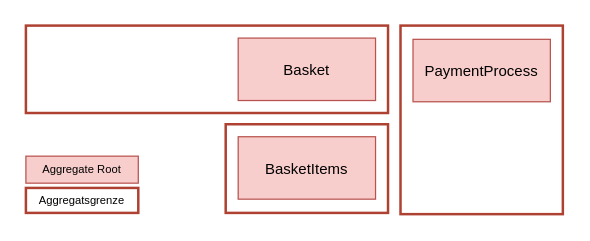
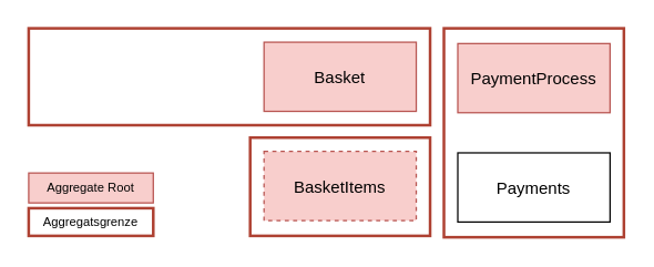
  <mxCell id="0" />
  <mxCell id="1" parent="0" />
  <mxCell id="2" value="" style="rounded=0;whiteSpace=wrap;html=1;fillColor=none;strokeColor=#ae4132;strokeWidth=2;" parent="1" vertex="1"><mxGeometry x="180" y="99" width="130" height="71" as="geometry" /></mxCell>
  <mxCell id="3" value="" style="rounded=0;whiteSpace=wrap;html=1;fillColor=none;strokeColor=#ae4132;strokeWidth=2;" parent="1" vertex="1"><mxGeometry x="320" y="20" width="130" height="151" as="geometry" /></mxCell>
  <mxCell id="4" value="" style="rounded=0;whiteSpace=wrap;html=1;fillColor=none;strokeColor=#ae4132;strokeWidth=2;" parent="1" vertex="1"><mxGeometry x="20" y="20" width="290" height="70" as="geometry" /></mxCell>
  <mxCell id="5" value="Basket" style="strokeColor=#b85450;fillColor=#f8cecc;" parent="1" vertex="1"><mxGeometry x="190" y="30" width="110" height="50" as="geometry" /></mxCell>
- <mxCell id="6" value="BasketItems" style="strokeColor=#b85450;fillColor=#f8cecc;" parent="1" vertex="1"><mxGeometry x="190" y="109" width="110" height="50" as="geometry" /></mxCell>
+ <mxCell id="6" value="BasketItems" style="strokeColor=#b85450;fillColor=#f8cecc;dashed=1;" parent="1" vertex="1"><mxGeometry x="190" y="109" width="110" height="50" as="geometry" /></mxCell>
  <mxCell id="7" value="PaymentProcess" style="strokeColor=#b85450;fillColor=#f8cecc;" parent="1" vertex="1"><mxGeometry x="330" y="31" width="110" height="50" as="geometry" /></mxCell>
+ <mxCell id="8" value="Payments" style="strokeColor=#000000;fillColor=#FFFFFF;fontColor=#000000;" parent="1" vertex="1"><mxGeometry x="330" y="110" width="110" height="50" as="geometry" /></mxCell>
  <mxCell id="9" value="" style="strokeColor=#b85450;fillColor=#f8cecc;" parent="1" vertex="1"><mxGeometry x="20" y="124.56" width="90" height="21.62" as="geometry" /></mxCell>
  <mxCell id="10" value="Aggregate Root" style="text;strokeColor=none;fillColor=none;align=center;verticalAlign=middle;rounded=0;fontColor=#000000;fontSize=9;" parent="1" vertex="1"><mxGeometry x="30" y="128.12" width="70" height="14.5" as="geometry" /></mxCell>
  <mxCell id="11" value="" style="rounded=0;whiteSpace=wrap;html=1;fillColor=none;strokeColor=#ae4132;strokeWidth=2;" parent="1" vertex="1"><mxGeometry x="20" y="150" width="90" height="20" as="geometry" /></mxCell>
  <mxCell id="12" value="Aggregatsgrenze" style="text;strokeColor=none;fillColor=none;align=center;verticalAlign=middle;rounded=0;fontColor=#000000;fontSize=9;fontStyle=0" parent="1" vertex="1"><mxGeometry x="20" y="152.75" width="90" height="14.5" as="geometry" /></mxCell>
